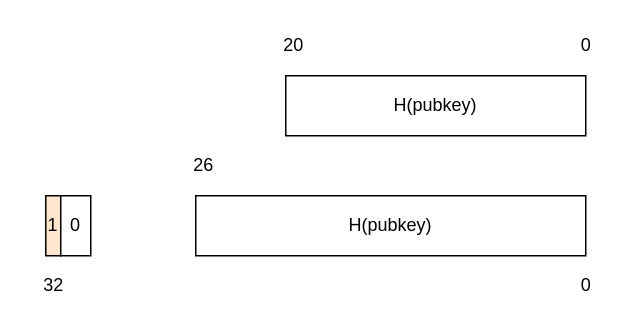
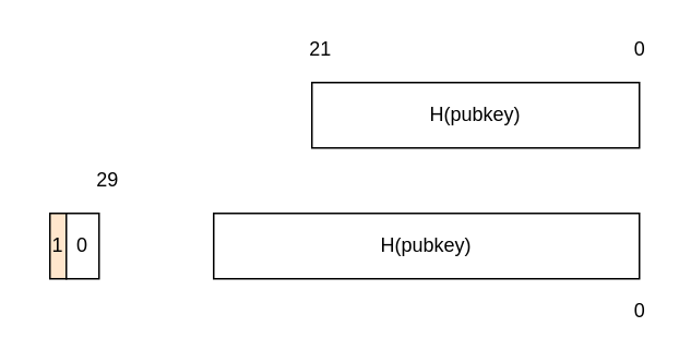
  <mxCell id="0" />
  <mxCell id="1" parent="0" />
  <mxCell id="2" value="H(pubkey)" style="rounded=0;whiteSpace=wrap;html=1;" vertex="1" parent="1"><mxGeometry x="190" y="50" width="200" height="40" as="geometry" /></mxCell>
  <mxCell id="3" value="H(pubkey)" style="rounded=0;whiteSpace=wrap;html=1;" vertex="1" parent="1"><mxGeometry x="130" y="130" width="260" height="40" as="geometry" /></mxCell>
- <mxCell id="4" value="32" style="text;html=1;align=center;verticalAlign=middle;resizable=0;points=[];autosize=1;strokeColor=none;fillColor=none;" vertex="1" parent="1"><mxGeometry x="20" y="180" width="30" height="20" as="geometry" /></mxCell>
  <mxCell id="5" value="0" style="text;html=1;align=center;verticalAlign=middle;resizable=0;points=[];autosize=1;strokeColor=none;fillColor=none;" vertex="1" parent="1"><mxGeometry x="380" y="180" width="20" height="20" as="geometry" /></mxCell>
  <mxCell id="6" value="0" style="text;html=1;align=center;verticalAlign=middle;resizable=0;points=[];autosize=1;strokeColor=none;fillColor=none;" vertex="1" parent="1"><mxGeometry x="380" y="20" width="20" height="20" as="geometry" /></mxCell>
- <mxCell id="7" value="20" style="text;html=1;align=center;verticalAlign=middle;resizable=0;points=[];autosize=1;strokeColor=none;fillColor=none;" vertex="1" parent="1"><mxGeometry x="180" y="20" width="30" height="20" as="geometry" /></mxCell>
+ <mxCell id="7" value="21" style="text;html=1;align=center;verticalAlign=middle;resizable=0;points=[];autosize=1;strokeColor=none;fillColor=none;" vertex="1" parent="1"><mxGeometry x="180" y="20" width="30" height="20" as="geometry" /></mxCell>
  <mxCell id="8" value="1" style="rounded=0;whiteSpace=wrap;html=1;fillColor=#ffe6cc;" vertex="1" parent="1"><mxGeometry x="30" y="130" width="10" height="40" as="geometry" /></mxCell>
  <mxCell id="9" value="0" style="rounded=0;whiteSpace=wrap;html=1;" vertex="1" parent="1"><mxGeometry x="40" y="130" width="20" height="40" as="geometry" /></mxCell>
- <mxCell id="10" value="&lt;div&gt;26&lt;/div&gt;" style="text;html=1;align=center;verticalAlign=middle;resizable=0;points=[];autosize=1;strokeColor=none;fillColor=none;" vertex="1" parent="1"><mxGeometry x="120" y="100" width="30" height="20" as="geometry" /></mxCell>
+ <mxCell id="11" value="29" style="text;html=1;align=center;verticalAlign=middle;resizable=0;points=[];autosize=1;strokeColor=none;fillColor=none;" vertex="1" parent="1"><mxGeometry x="50" y="100" width="30" height="20" as="geometry" /></mxCell>
